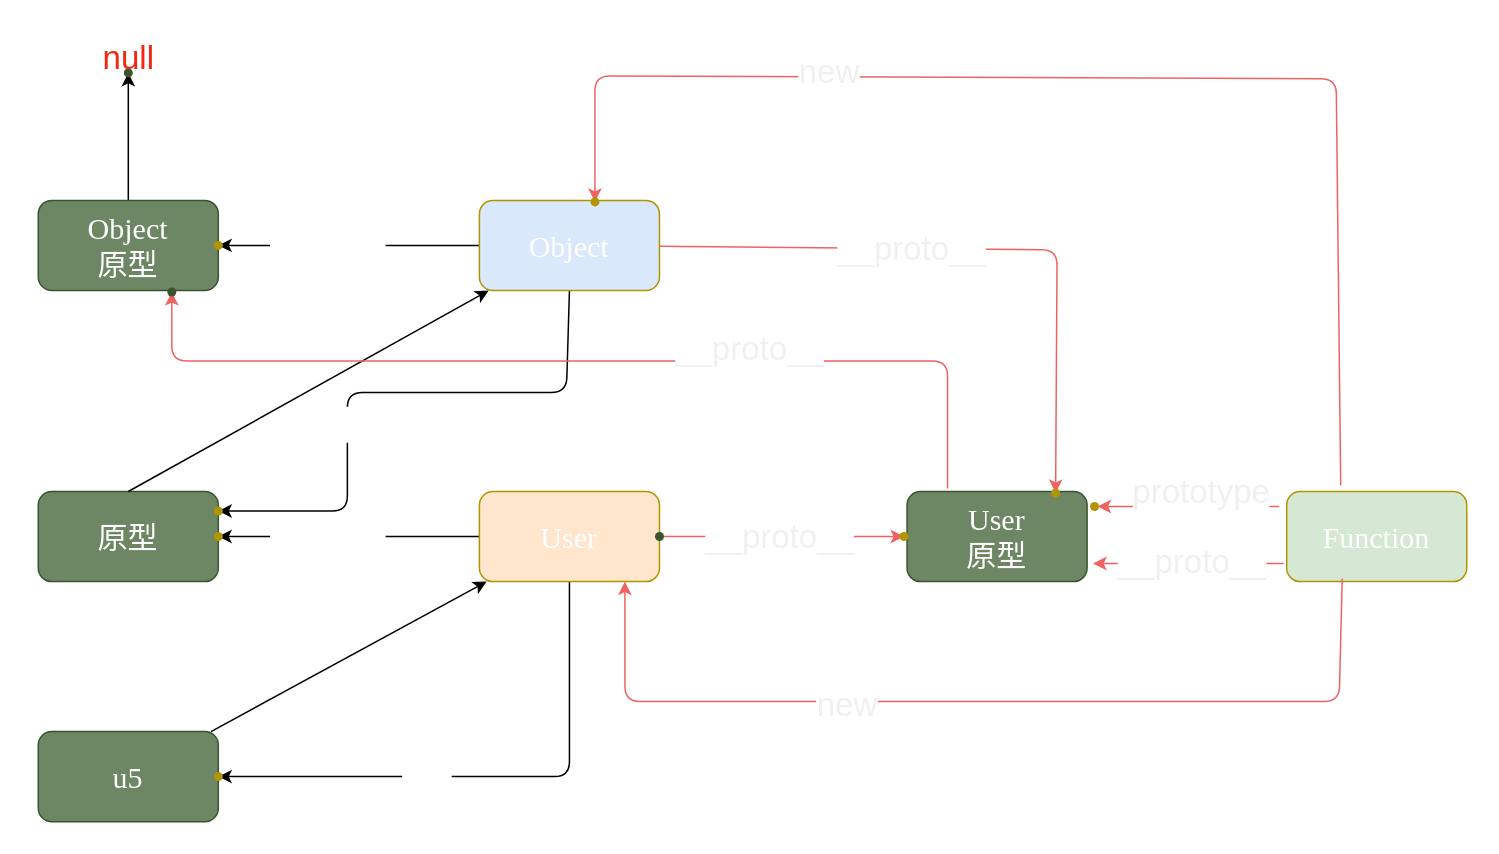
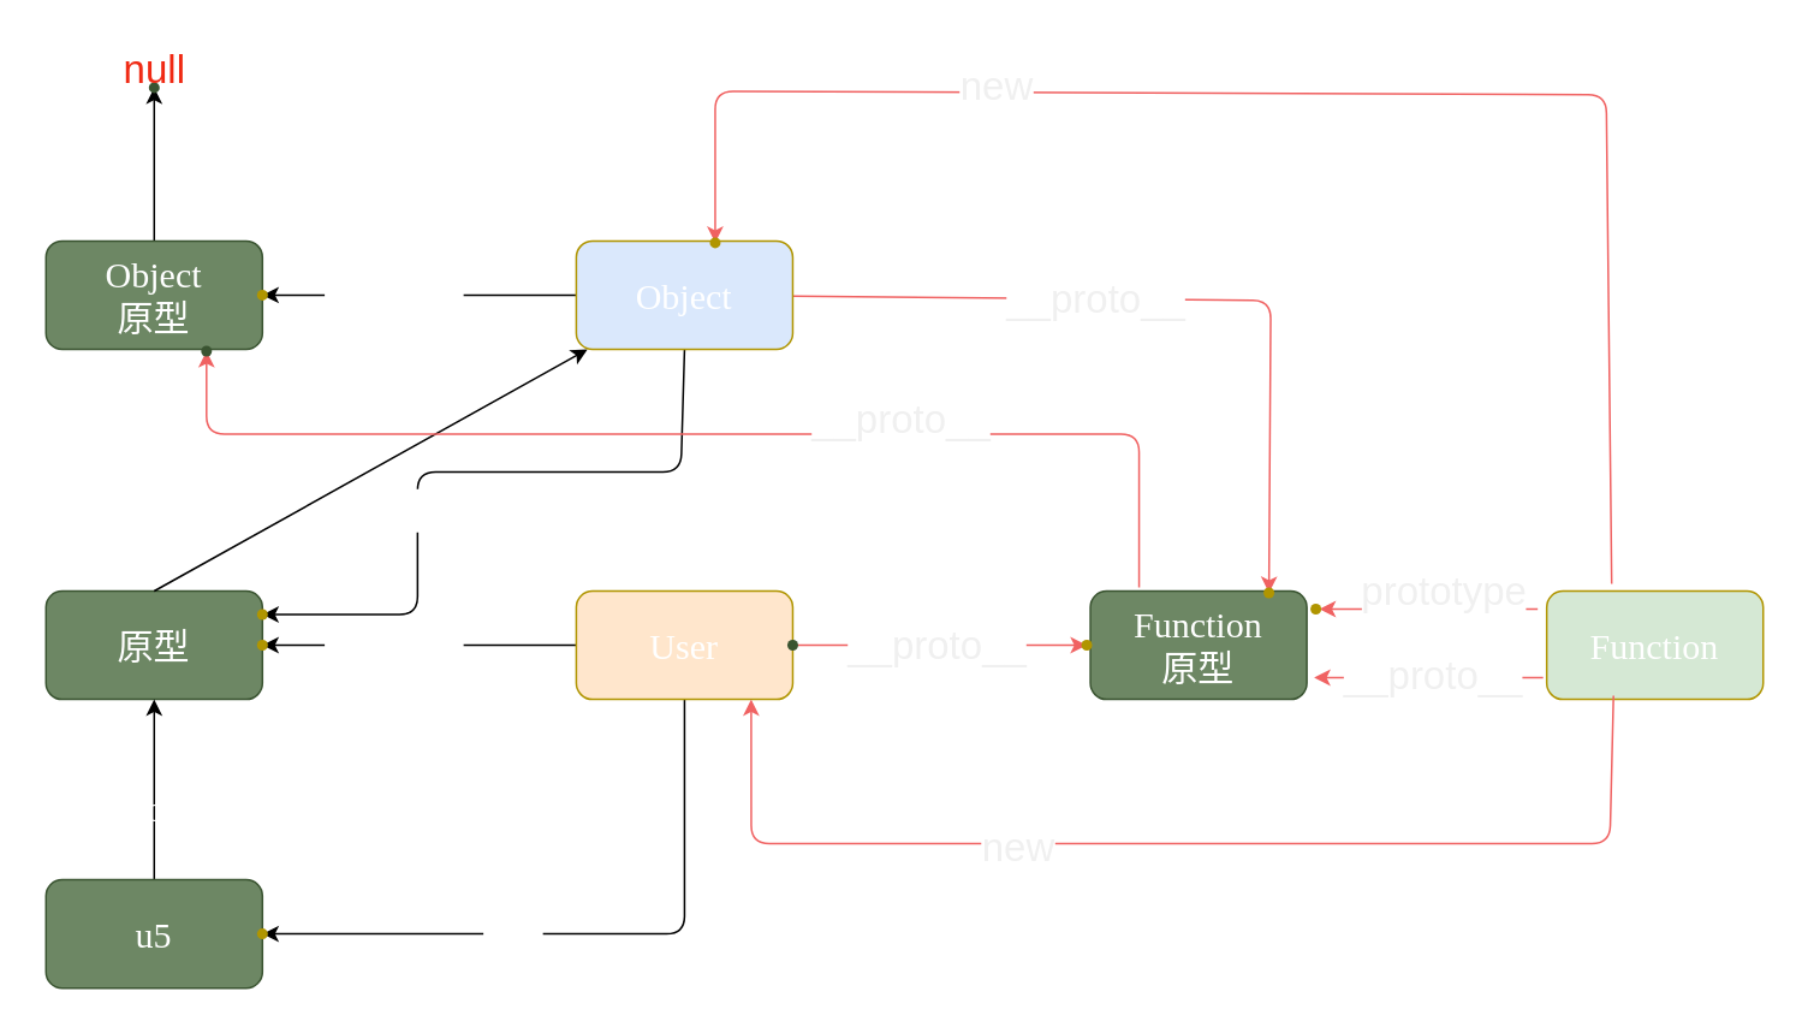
  <mxCell id="0" />
  <mxCell id="1" parent="0" />
  <mxCell id="2" value="原型" style="rounded=1;whiteSpace=wrap;html=1;hachureGap=4;fontFamily=Architects Daughter;fontSource=https%3A%2F%2Ffonts.googleapis.com%2Fcss%3Ffamily%3DArchitects%2BDaughter;fontSize=20;fillColor=#6d8764;fontColor=#ffffff;strokeColor=#3A5431;" vertex="1" parent="1"><mxGeometry x="25" y="327" width="120" height="60" as="geometry" /></mxCell>
- <mxCell id="3" value="" style="edgeStyle=none;hachureGap=4;html=1;fontFamily=Architects Daughter;fontSource=https%3A%2F%2Ffonts.googleapis.com%2Fcss%3Ffamily%3DArchitects%2BDaughter;fontSize=16;fontColor=#FFFFFF;" edge="1" source="4" target="11" parent="1"><mxGeometry relative="1" as="geometry" /></mxCell>
+ <mxCell id="3" value="" style="edgeStyle=none;hachureGap=4;html=1;fontFamily=Architects Daughter;fontSource=https%3A%2F%2Ffonts.googleapis.com%2Fcss%3Ffamily%3DArchitects%2BDaughter;fontSize=16;fontColor=#FFFFFF;" edge="1" source="4" target="2" parent="1"><mxGeometry relative="1" as="geometry" /></mxCell>
  <mxCell id="4" value="u5" style="rounded=1;whiteSpace=wrap;html=1;hachureGap=4;fontFamily=Architects Daughter;fontSource=https%3A%2F%2Ffonts.googleapis.com%2Fcss%3Ffamily%3DArchitects%2BDaughter;fontSize=20;fillColor=#6d8764;fontColor=#ffffff;strokeColor=#3A5431;" vertex="1" parent="1"><mxGeometry x="25" y="487" width="120" height="60" as="geometry" /></mxCell>
  <mxCell id="5" value="" style="edgeStyle=none;hachureGap=4;html=1;fontFamily=Architects Daughter;fontSource=https%3A%2F%2Ffonts.googleapis.com%2Fcss%3Ffamily%3DArchitects%2BDaughter;fontSize=16;fontColor=#FFFFFF;" edge="1" source="11" target="12" parent="1"><mxGeometry relative="1" as="geometry"><Array as="points"><mxPoint x="379" y="517" /></Array></mxGeometry></mxCell>
  <mxCell id="6" value="new" style="edgeLabel;html=1;align=center;verticalAlign=middle;resizable=0;points=[];fontSize=20;fontFamily=Architects Daughter;fontColor=#FFFFFF;hachureGap=4;fontSource=https%3A%2F%2Ffonts.googleapis.com%2Fcss%3Ffamily%3DArchitects%2BDaughter;rounded=1;" vertex="1" connectable="0" parent="5"><mxGeometry x="0.24" y="2" relative="1" as="geometry"><mxPoint as="offset" /></mxGeometry></mxCell>
  <mxCell id="7" value="" style="edgeStyle=none;hachureGap=4;html=1;fontFamily=Architects Daughter;fontSource=https%3A%2F%2Ffonts.googleapis.com%2Fcss%3Ffamily%3DArchitects%2BDaughter;fontSize=16;fontColor=#FFFFFF;" edge="1" source="11" target="14" parent="1"><mxGeometry relative="1" as="geometry" /></mxCell>
  <mxCell id="8" value="prototype" style="edgeLabel;html=1;align=center;verticalAlign=middle;resizable=0;points=[];fontSize=20;fontFamily=Architects Daughter;fontColor=#FFFFFF;hachureGap=4;fontSource=https%3A%2F%2Ffonts.googleapis.com%2Fcss%3Ffamily%3DArchitects%2BDaughter;rounded=1;" vertex="1" connectable="0" parent="7"><mxGeometry x="0.174" y="6" relative="1" as="geometry"><mxPoint as="offset" /></mxGeometry></mxCell>
  <mxCell id="9" value="" style="edgeStyle=none;rounded=1;html=1;strokeColor=#F06262;fontSize=22;fontColor=#F0F0F0;" edge="1" parent="1" source="11" target="46"><mxGeometry relative="1" as="geometry" /></mxCell>
  <mxCell id="10" value="__proto__" style="edgeLabel;html=1;align=center;verticalAlign=middle;resizable=0;points=[];fontSize=22;fontColor=#F0F0F0;" vertex="1" connectable="0" parent="9"><mxGeometry x="-0.329" y="2" relative="1" as="geometry"><mxPoint x="24" y="2" as="offset" /></mxGeometry></mxCell>
  <mxCell id="11" value="&lt;font color=&quot;#ffffff&quot;&gt;User&lt;/font&gt;" style="rounded=1;whiteSpace=wrap;html=1;hachureGap=4;fontFamily=Architects Daughter;fontSource=https%3A%2F%2Ffonts.googleapis.com%2Fcss%3Ffamily%3DArchitects%2BDaughter;fontSize=20;fillColor=#ffe6cc;fontColor=#000000;strokeColor=#B09500;" vertex="1" parent="1"><mxGeometry x="319" y="327" width="120" height="60" as="geometry" /></mxCell>
  <mxCell id="12" value="" style="shape=waypoint;size=6;pointerEvents=1;points=[];fillColor=#E3E07F;resizable=0;rotatable=0;perimeter=centerPerimeter;snapToPoint=1;fontSize=20;fontFamily=Architects Daughter;strokeColor=#B09500;fontColor=#000000;rounded=1;hachureGap=4;fontSource=https%3A%2F%2Ffonts.googleapis.com%2Fcss%3Ffamily%3DArchitects%2BDaughter;" vertex="1" parent="1"><mxGeometry x="135" y="507" width="20" height="20" as="geometry" /></mxCell>
  <mxCell id="13" value="__proto__" style="text;html=1;align=center;verticalAlign=middle;resizable=0;points=[];autosize=1;strokeColor=none;fillColor=none;fontSize=20;fontFamily=Architects Daughter;fontColor=#FFFFFF;hachureGap=4;fontSource=https%3A%2F%2Ffonts.googleapis.com%2Fcss%3Ffamily%3DArchitects%2BDaughter;rounded=1;" vertex="1" parent="1"><mxGeometry x="20" y="427" width="130" height="40" as="geometry" /></mxCell>
  <mxCell id="14" value="" style="shape=waypoint;size=6;pointerEvents=1;points=[];fillColor=#E3E07F;resizable=0;rotatable=0;perimeter=centerPerimeter;snapToPoint=1;fontSize=20;fontFamily=Architects Daughter;strokeColor=#B09500;fontColor=#000000;rounded=1;hachureGap=4;fontSource=https%3A%2F%2Ffonts.googleapis.com%2Fcss%3Ffamily%3DArchitects%2BDaughter;" vertex="1" parent="1"><mxGeometry x="135" y="347" width="20" height="20" as="geometry" /></mxCell>
  <mxCell id="15" value="" style="edgeStyle=none;rounded=1;html=1;" edge="1" parent="1" source="16" target="28"><mxGeometry relative="1" as="geometry" /></mxCell>
  <mxCell id="16" value="Object&lt;br&gt;原型" style="rounded=1;whiteSpace=wrap;html=1;hachureGap=4;fontFamily=Architects Daughter;fontSource=https%3A%2F%2Ffonts.googleapis.com%2Fcss%3Ffamily%3DArchitects%2BDaughter;fontSize=20;fillColor=#6d8764;fontColor=#ffffff;strokeColor=#3A5431;" vertex="1" parent="1"><mxGeometry x="25" y="133" width="120" height="60" as="geometry" /></mxCell>
  <mxCell id="17" value="" style="edgeStyle=none;hachureGap=4;html=1;fontFamily=Architects Daughter;fontSource=https%3A%2F%2Ffonts.googleapis.com%2Fcss%3Ffamily%3DArchitects%2BDaughter;fontSize=16;fontColor=#FFFFFF;exitX=0.5;exitY=0;exitDx=0;exitDy=0;" edge="1" parent="1" source="2" target="24"><mxGeometry relative="1" as="geometry"><mxPoint x="85" y="229" as="sourcePoint" /></mxGeometry></mxCell>
  <mxCell id="18" value="" style="edgeStyle=none;hachureGap=4;html=1;fontFamily=Architects Daughter;fontSource=https%3A%2F%2Ffonts.googleapis.com%2Fcss%3Ffamily%3DArchitects%2BDaughter;fontSize=16;fontColor=#FFFFFF;exitX=0.5;exitY=1;exitDx=0;exitDy=0;" edge="1" parent="1" source="24" target="25"><mxGeometry relative="1" as="geometry"><Array as="points"><mxPoint x="377" y="261" /><mxPoint x="231" y="261" /><mxPoint x="231" y="340" /></Array><mxPoint x="379" y="216" as="sourcePoint" /></mxGeometry></mxCell>
  <mxCell id="19" value="new" style="edgeLabel;html=1;align=center;verticalAlign=middle;resizable=0;points=[];fontSize=20;fontFamily=Architects Daughter;fontColor=#FFFFFF;hachureGap=4;fontSource=https%3A%2F%2Ffonts.googleapis.com%2Fcss%3Ffamily%3DArchitects%2BDaughter;rounded=1;" vertex="1" connectable="0" parent="18"><mxGeometry x="0.24" y="2" relative="1" as="geometry"><mxPoint as="offset" /></mxGeometry></mxCell>
  <mxCell id="20" value="" style="edgeStyle=none;hachureGap=4;html=1;fontFamily=Architects Daughter;fontSource=https%3A%2F%2Ffonts.googleapis.com%2Fcss%3Ffamily%3DArchitects%2BDaughter;fontSize=16;fontColor=#FFFFFF;" edge="1" parent="1" source="24" target="27"><mxGeometry relative="1" as="geometry" /></mxCell>
  <mxCell id="21" value="prototype" style="edgeLabel;html=1;align=center;verticalAlign=middle;resizable=0;points=[];fontSize=20;fontFamily=Architects Daughter;fontColor=#FFFFFF;hachureGap=4;fontSource=https%3A%2F%2Ffonts.googleapis.com%2Fcss%3Ffamily%3DArchitects%2BDaughter;rounded=1;" vertex="1" connectable="0" parent="20"><mxGeometry x="0.174" y="6" relative="1" as="geometry"><mxPoint as="offset" /></mxGeometry></mxCell>
  <mxCell id="22" value="" style="edgeStyle=none;rounded=1;html=1;strokeColor=#F06262;fontSize=22;fontColor=#F0F0F0;" edge="1" parent="1" source="24" target="47"><mxGeometry relative="1" as="geometry"><Array as="points"><mxPoint x="704" y="166" /></Array></mxGeometry></mxCell>
  <mxCell id="23" value="__proto__" style="edgeLabel;html=1;align=center;verticalAlign=middle;resizable=0;points=[];fontSize=22;fontColor=#F0F0F0;" vertex="1" connectable="0" parent="22"><mxGeometry x="-0.214" relative="1" as="geometry"><mxPoint as="offset" /></mxGeometry></mxCell>
  <mxCell id="24" value="&lt;font color=&quot;#ffffff&quot;&gt;Object&lt;/font&gt;" style="rounded=1;whiteSpace=wrap;html=1;hachureGap=4;fontFamily=Architects Daughter;fontSource=https%3A%2F%2Ffonts.googleapis.com%2Fcss%3Ffamily%3DArchitects%2BDaughter;fontSize=20;fillColor=#dae8fc;fontColor=#000000;strokeColor=#B09500;" vertex="1" parent="1"><mxGeometry x="319" y="133" width="120" height="60" as="geometry" /></mxCell>
  <mxCell id="25" value="" style="shape=waypoint;size=6;pointerEvents=1;points=[];fillColor=#E3E07F;resizable=0;rotatable=0;perimeter=centerPerimeter;snapToPoint=1;fontSize=20;fontFamily=Architects Daughter;strokeColor=#B09500;fontColor=#000000;rounded=1;hachureGap=4;fontSource=https%3A%2F%2Ffonts.googleapis.com%2Fcss%3Ffamily%3DArchitects%2BDaughter;" vertex="1" parent="1"><mxGeometry x="135" y="330" width="20" height="20" as="geometry" /></mxCell>
  <mxCell id="26" value="__proto__" style="text;html=1;align=center;verticalAlign=middle;resizable=0;points=[];autosize=1;strokeColor=none;fillColor=none;fontSize=20;fontFamily=Architects Daughter;fontColor=#FFFFFF;hachureGap=4;fontSource=https%3A%2F%2Ffonts.googleapis.com%2Fcss%3Ffamily%3DArchitects%2BDaughter;rounded=1;" vertex="1" parent="1"><mxGeometry x="25" y="251" width="130" height="40" as="geometry" /></mxCell>
  <mxCell id="27" value="" style="shape=waypoint;size=6;pointerEvents=1;points=[];fillColor=#E3E07F;resizable=0;rotatable=0;perimeter=centerPerimeter;snapToPoint=1;fontSize=20;fontFamily=Architects Daughter;strokeColor=#B09500;fontColor=#000000;rounded=1;hachureGap=4;fontSource=https%3A%2F%2Ffonts.googleapis.com%2Fcss%3Ffamily%3DArchitects%2BDaughter;" vertex="1" parent="1"><mxGeometry x="135" y="153" width="20" height="20" as="geometry" /></mxCell>
  <mxCell id="28" value="" style="shape=waypoint;sketch=0;size=6;pointerEvents=1;points=[];fillColor=#6d8764;resizable=0;rotatable=0;perimeter=centerPerimeter;snapToPoint=1;fontSize=20;fontFamily=Architects Daughter;strokeColor=#3A5431;fontColor=#ffffff;rounded=1;hachureGap=4;fontSource=https%3A%2F%2Ffonts.googleapis.com%2Fcss%3Ffamily%3DArchitects%2BDaughter;" vertex="1" parent="1"><mxGeometry x="75" y="38" width="20" height="20" as="geometry" /></mxCell>
  <mxCell id="29" value="&lt;font style=&quot;font-size: 22px;&quot; color=&quot;#f02913&quot;&gt;null&lt;/font&gt;" style="text;html=1;align=center;verticalAlign=middle;resizable=0;points=[];autosize=1;strokeColor=none;fillColor=none;rounded=1;" vertex="1" parent="1"><mxGeometry x="59" y="20" width="52" height="38" as="geometry" /></mxCell>
  <mxCell id="30" value="" style="edgeStyle=none;rounded=1;html=1;strokeColor=#F06262;fontSize=22;fontColor=#F0F0F0;" edge="1" parent="1" target="43"><mxGeometry relative="1" as="geometry"><mxPoint x="893" y="323" as="sourcePoint" /><Array as="points"><mxPoint x="890" y="52" /><mxPoint x="396" y="50" /></Array></mxGeometry></mxCell>
  <mxCell id="31" value="new" style="edgeLabel;html=1;align=center;verticalAlign=middle;resizable=0;points=[];fontSize=22;fontColor=#F0F0F0;" vertex="1" connectable="0" parent="30"><mxGeometry x="0.273" y="-2" relative="1" as="geometry"><mxPoint x="-70" y="-1" as="offset" /></mxGeometry></mxCell>
  <mxCell id="32" value="" style="edgeStyle=none;rounded=1;html=1;strokeColor=#F06262;fontSize=22;fontColor=#F0F0F0;" edge="1" parent="1"><mxGeometry relative="1" as="geometry"><mxPoint x="855" y="375" as="sourcePoint" /><mxPoint x="728" y="375" as="targetPoint" /></mxGeometry></mxCell>
  <mxCell id="33" value="__proto__" style="edgeLabel;html=1;align=center;verticalAlign=middle;resizable=0;points=[];fontSize=22;fontColor=#F0F0F0;" vertex="1" connectable="0" parent="32"><mxGeometry x="0.501" y="2" relative="1" as="geometry"><mxPoint x="33" y="-3" as="offset" /></mxGeometry></mxCell>
  <mxCell id="34" value="" style="edgeStyle=none;rounded=1;html=1;strokeColor=#F06262;fontSize=22;fontColor=#F0F0F0;" edge="1" parent="1"><mxGeometry relative="1" as="geometry"><mxPoint x="852" y="337" as="sourcePoint" /><mxPoint x="731" y="337" as="targetPoint" /><Array as="points" /></mxGeometry></mxCell>
  <mxCell id="35" value="prototype" style="edgeLabel;html=1;align=center;verticalAlign=middle;resizable=0;points=[];fontSize=22;fontColor=#F0F0F0;" vertex="1" connectable="0" parent="34"><mxGeometry x="0.311" y="-2" relative="1" as="geometry"><mxPoint x="26" y="-8" as="offset" /></mxGeometry></mxCell>
  <mxCell id="36" value="&lt;font color=&quot;#ffffff&quot;&gt;Function&lt;/font&gt;" style="rounded=1;whiteSpace=wrap;html=1;hachureGap=4;fontFamily=Architects Daughter;fontSource=https%3A%2F%2Ffonts.googleapis.com%2Fcss%3Ffamily%3DArchitects%2BDaughter;fontSize=20;fillColor=#d5e8d4;fontColor=#000000;strokeColor=#B09500;" vertex="1" parent="1"><mxGeometry x="857" y="327" width="120" height="60" as="geometry" /></mxCell>
  <mxCell id="37" value="" style="edgeStyle=none;rounded=1;html=1;fontSize=22;fontColor=#F02913;entryX=0.808;entryY=1;entryDx=0;entryDy=0;entryPerimeter=0;strokeColor=#F06262;" edge="1" parent="1" target="11"><mxGeometry relative="1" as="geometry"><mxPoint x="894" y="385" as="sourcePoint" /><Array as="points"><mxPoint x="892" y="467" /><mxPoint x="416" y="467" /></Array></mxGeometry></mxCell>
  <mxCell id="38" value="&lt;font color=&quot;#f0f0f0&quot;&gt;new&lt;/font&gt;" style="edgeLabel;html=1;align=center;verticalAlign=middle;resizable=0;points=[];fontSize=22;fontColor=#F02913;" vertex="1" connectable="0" parent="37"><mxGeometry x="0.362" y="2" relative="1" as="geometry"><mxPoint x="23" as="offset" /></mxGeometry></mxCell>
  <mxCell id="39" value="" style="edgeStyle=none;rounded=1;html=1;strokeColor=#F06262;fontSize=22;fontColor=#F0F0F0;" edge="1" parent="1" target="45"><mxGeometry relative="1" as="geometry"><mxPoint x="631" y="325" as="sourcePoint" /><Array as="points"><mxPoint x="631" y="240" /><mxPoint x="114" y="240" /></Array></mxGeometry></mxCell>
  <mxCell id="40" value="__proto__" style="edgeLabel;html=1;align=center;verticalAlign=middle;resizable=0;points=[];fontSize=22;fontColor=#F0F0F0;" vertex="1" connectable="0" parent="39"><mxGeometry x="-0.332" y="-2" relative="1" as="geometry"><mxPoint x="-2" y="-6" as="offset" /></mxGeometry></mxCell>
- <mxCell id="41" value="User&lt;br&gt;原型" style="rounded=1;whiteSpace=wrap;html=1;hachureGap=4;fontFamily=Architects Daughter;fontSource=https%3A%2F%2Ffonts.googleapis.com%2Fcss%3Ffamily%3DArchitects%2BDaughter;fontSize=20;fillColor=#6d8764;fontColor=#ffffff;strokeColor=#3A5431;" vertex="1" parent="1"><mxGeometry x="604" y="327" width="120" height="60" as="geometry" /></mxCell>
+ <mxCell id="41" value="Function&lt;br&gt;原型" style="rounded=1;whiteSpace=wrap;html=1;hachureGap=4;fontFamily=Architects Daughter;fontSource=https%3A%2F%2Ffonts.googleapis.com%2Fcss%3Ffamily%3DArchitects%2BDaughter;fontSize=20;fillColor=#6d8764;fontColor=#ffffff;strokeColor=#3A5431;" vertex="1" parent="1"><mxGeometry x="604" y="327" width="120" height="60" as="geometry" /></mxCell>
  <mxCell id="42" value="" style="shape=waypoint;sketch=0;size=6;pointerEvents=1;points=[];fillColor=#6d8764;resizable=0;rotatable=0;perimeter=centerPerimeter;snapToPoint=1;fontSize=20;fontFamily=Architects Daughter;strokeColor=#3A5431;fontColor=#ffffff;rounded=1;hachureGap=4;fontSource=https%3A%2F%2Ffonts.googleapis.com%2Fcss%3Ffamily%3DArchitects%2BDaughter;" vertex="1" parent="1"><mxGeometry x="429" y="347" width="20" height="20" as="geometry" /></mxCell>
  <mxCell id="43" value="" style="shape=waypoint;sketch=0;size=6;pointerEvents=1;points=[];fillColor=#E3E07F;resizable=0;rotatable=0;perimeter=centerPerimeter;snapToPoint=1;fontSize=20;fontFamily=Architects Daughter;strokeColor=#B09500;fontColor=#000000;rounded=1;hachureGap=4;fontSource=https%3A%2F%2Ffonts.googleapis.com%2Fcss%3Ffamily%3DArchitects%2BDaughter;" vertex="1" parent="1"><mxGeometry x="386" y="124" width="20" height="20" as="geometry" /></mxCell>
  <mxCell id="44" value="" style="shape=waypoint;sketch=0;size=6;pointerEvents=1;points=[];fillColor=#E3E07F;resizable=0;rotatable=0;perimeter=centerPerimeter;snapToPoint=1;fontSize=20;fontFamily=Architects Daughter;strokeColor=#B09500;fontColor=#000000;rounded=1;hachureGap=4;fontSource=https%3A%2F%2Ffonts.googleapis.com%2Fcss%3Ffamily%3DArchitects%2BDaughter;" vertex="1" parent="1"><mxGeometry x="719" y="327" width="20" height="20" as="geometry" /></mxCell>
  <mxCell id="45" value="" style="shape=waypoint;sketch=0;size=6;pointerEvents=1;points=[];fillColor=#6d8764;resizable=0;rotatable=0;perimeter=centerPerimeter;snapToPoint=1;fontSize=20;fontFamily=Architects Daughter;strokeColor=#3A5431;fontColor=#ffffff;rounded=1;hachureGap=4;fontSource=https%3A%2F%2Ffonts.googleapis.com%2Fcss%3Ffamily%3DArchitects%2BDaughter;" vertex="1" parent="1"><mxGeometry x="104" y="184" width="20" height="20" as="geometry" /></mxCell>
  <mxCell id="46" value="" style="shape=waypoint;sketch=0;size=6;pointerEvents=1;points=[];fillColor=#E3E07F;resizable=0;rotatable=0;perimeter=centerPerimeter;snapToPoint=1;fontSize=20;fontFamily=Architects Daughter;strokeColor=#B09500;fontColor=#000000;rounded=1;hachureGap=4;fontSource=https%3A%2F%2Ffonts.googleapis.com%2Fcss%3Ffamily%3DArchitects%2BDaughter;" vertex="1" parent="1"><mxGeometry x="592" y="347" width="20" height="20" as="geometry" /></mxCell>
  <mxCell id="47" value="" style="shape=waypoint;sketch=0;size=6;pointerEvents=1;points=[];fillColor=#E3E07F;resizable=0;rotatable=0;perimeter=centerPerimeter;snapToPoint=1;fontSize=20;fontFamily=Architects Daughter;strokeColor=#B09500;fontColor=#000000;rounded=1;hachureGap=4;fontSource=https%3A%2F%2Ffonts.googleapis.com%2Fcss%3Ffamily%3DArchitects%2BDaughter;" vertex="1" parent="1"><mxGeometry x="693" y="318" width="20" height="20" as="geometry" /></mxCell>
